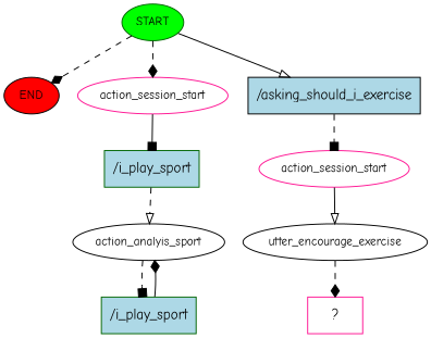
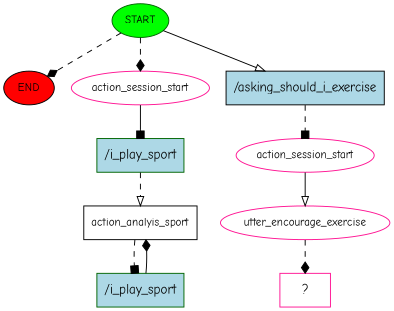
  digraph {
    fontname="Comic Neue"
    node [color=black fontname="Comic Neue" fontsize=12]
    edge [arrowhead=diamond fontname="Comic Neue" style=dashed]
    n1 [color=darkgreen fillcolor=green label=START style=filled]
    n2 [fillcolor=red label=END style=filled]
    n3 [color=deeppink label=action_session_start]
    n4 [fillcolor=lightblue label="/asking_should_i_exercise" shape=rect style=filled fontsize=""]
    n5 [color=darkgreen fillcolor=lightblue label="/i_play_sport" shape=rect style=filled fontsize=""]
-   n6 [label=action_analyis_sport]
+   n6 [label=action_analyis_sport shape=box]
    n7 [color=darkgreen fillcolor=lightblue label="/i_play_sport" shape=rect style=filled fontsize=""]
    n8 [color=deeppink label=action_session_start]
-   n9 [label=utter_encourage_exercise]
+   n9 [color=deeppink label=utter_encourage_exercise]
    n10 [color=deeppink label="  ?  " shape=rect fontsize=""]
    n1 -> n2
    n1 -> n3
    n1 -> n4 [arrowhead=onormal style=solid]
    n3 -> n5 [arrowhead=box style=solid]
    n4 -> n8 [arrowhead=box]
    n5 -> n6 [arrowhead=onormal]
    n6 -> n7 [arrowhead=box]
    n7 -> n6 [style=solid]
    n8 -> n9 [arrowhead=onormal style=solid]
    n9 -> n10
  }
